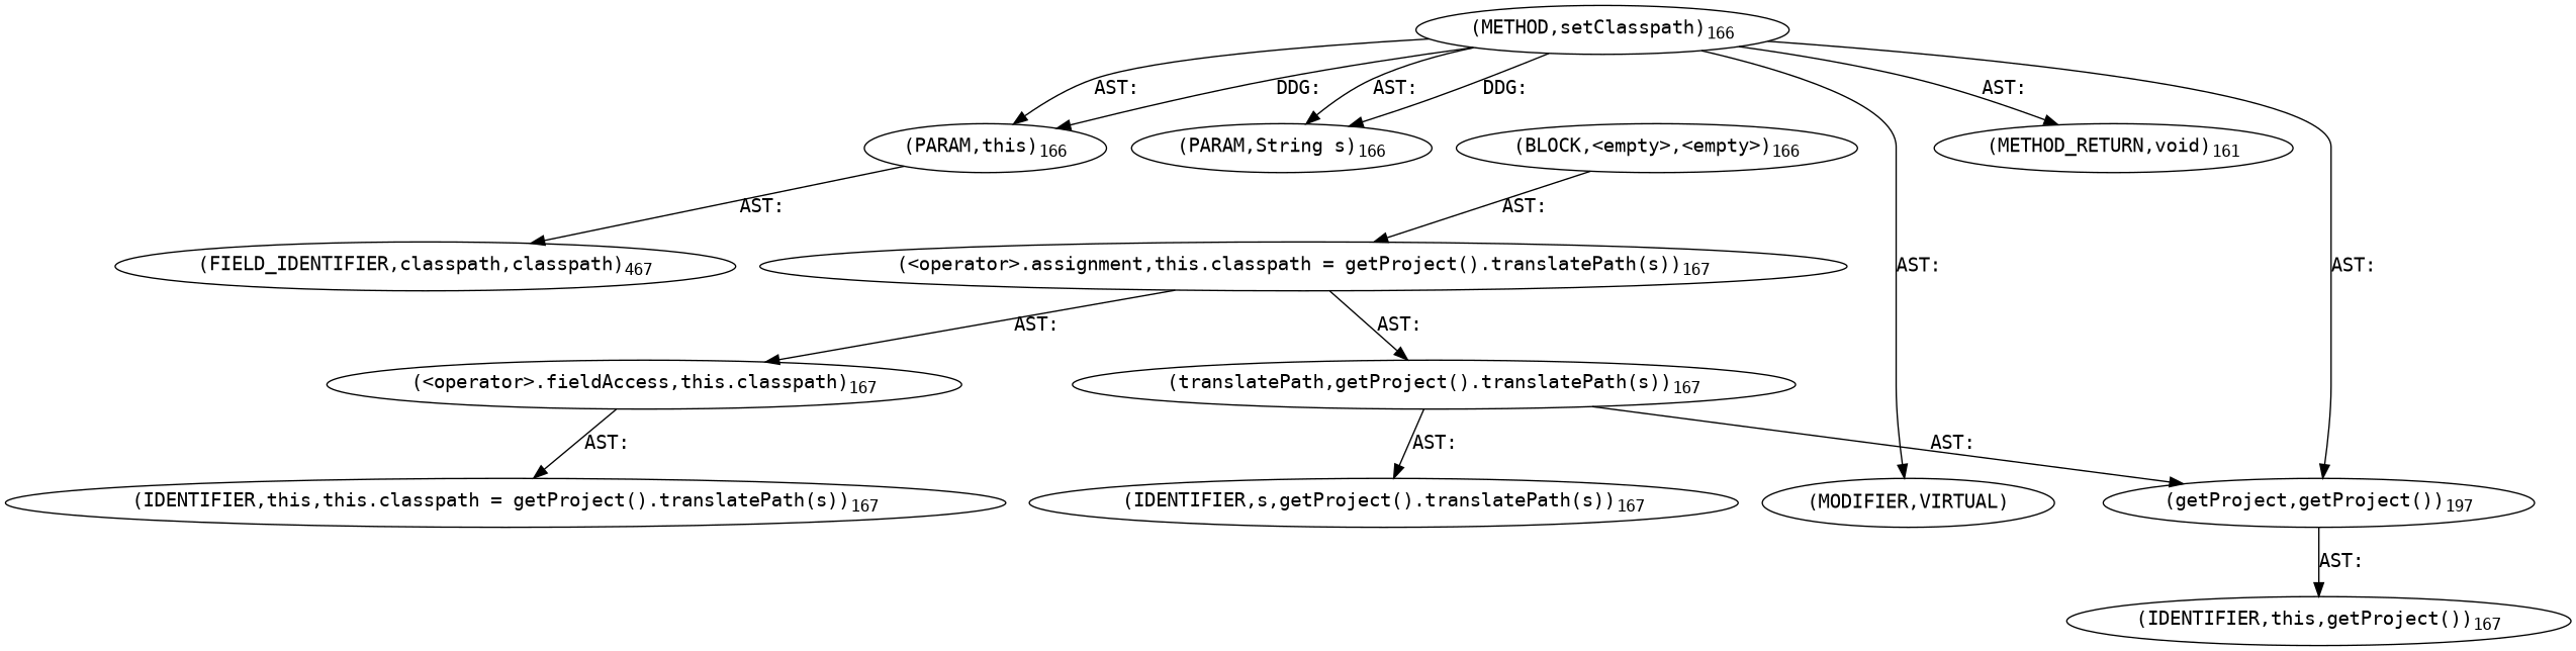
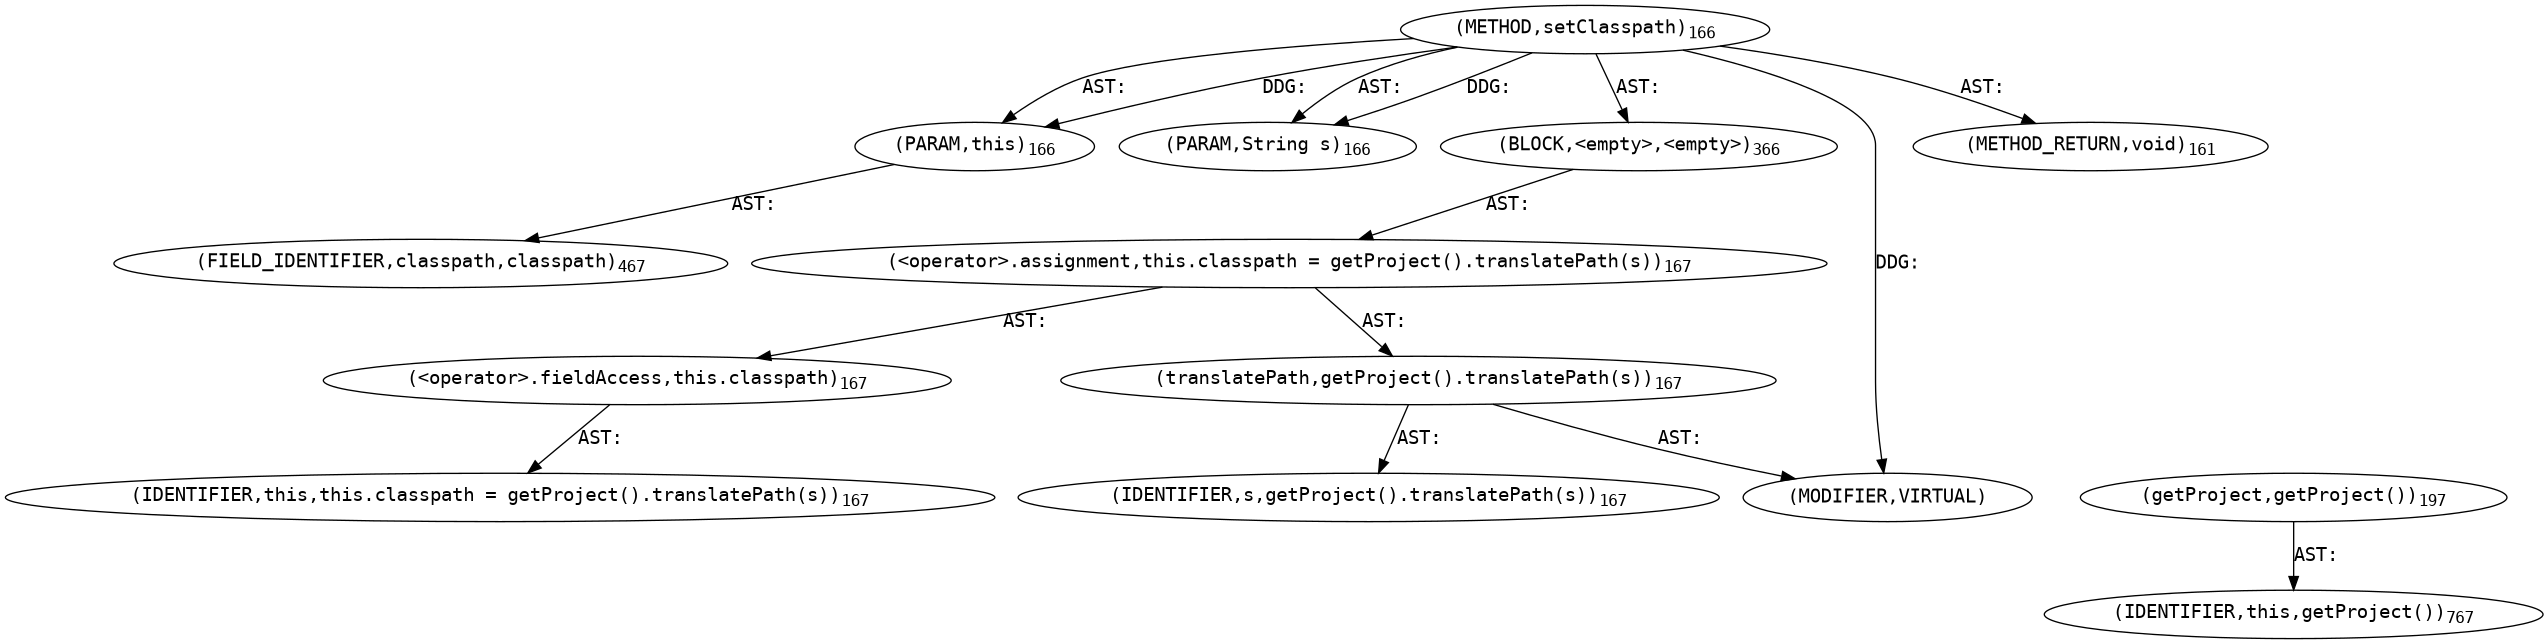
  digraph {
    fontname="DejaVu Sans Mono"
    node [fontname="DejaVu Sans Mono"]
    edge [fontname="DejaVu Sans Mono"]
    n1 [label=<(METHOD,setClasspath)<SUB>166</SUB>>]
    n2 [label=<(PARAM,this)<SUB>166</SUB>>]
    n3 [label=<(PARAM,String s)<SUB>166</SUB>>]
-   n4 [label=<(BLOCK,&lt;empty&gt;,&lt;empty&gt;)<SUB>166</SUB>>]
+   n4 [label=<(BLOCK,&lt;empty&gt;,&lt;empty&gt;)<SUB>366</SUB>>]
    n5 [label=<(MODIFIER,VIRTUAL)>]
    n6 [label=<(METHOD_RETURN,void)<SUB>161</SUB>>]
    n7 [label=<(FIELD_IDENTIFIER,classpath,classpath)<SUB>467</SUB>>]
    n8 [label=<(&lt;operator&gt;.assignment,this.classpath = getProject().translatePath(s))<SUB>167</SUB>>]
    n9 [label=<(&lt;operator&gt;.fieldAccess,this.classpath)<SUB>167</SUB>>]
    n10 [label=<(translatePath,getProject().translatePath(s))<SUB>167</SUB>>]
    n11 [label=<(IDENTIFIER,this,this.classpath = getProject().translatePath(s))<SUB>167</SUB>>]
    n12 [label=<(getProject,getProject())<SUB>197</SUB>>]
    n13 [label=<(IDENTIFIER,s,getProject().translatePath(s))<SUB>167</SUB>>]
-   n14 [label=<(IDENTIFIER,this,getProject())<SUB>167</SUB>>]
+   n14 [label=<(IDENTIFIER,this,getProject())<SUB>767</SUB>>]
    n1 -> n2 [label="AST: "]
    n1 -> n2 [label="DDG: "]
    n1 -> n3 [label="AST: "]
    n1 -> n3 [label="DDG: "]
-   n1 -> n12 [label="AST: "]
-   n1 -> n5 [label="AST: "]
+   n1 -> n4 [label="AST: "]
+   n1 -> n5 [label="DDG: "]
    n1 -> n6 [label="AST: "]
    n2 -> n7 [label="AST: "]
    n4 -> n8 [label="AST: "]
    n8 -> n9 [label="AST: "]
    n8 -> n10 [label="AST: "]
    n9 -> n11 [label="AST: "]
-   n10 -> n12 [label="AST: "]
+   n10 -> n5 [label="AST: "]
    n10 -> n13 [label="AST: "]
    n12 -> n14 [label="AST: "]
  }
